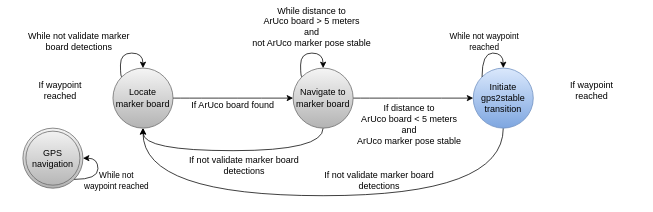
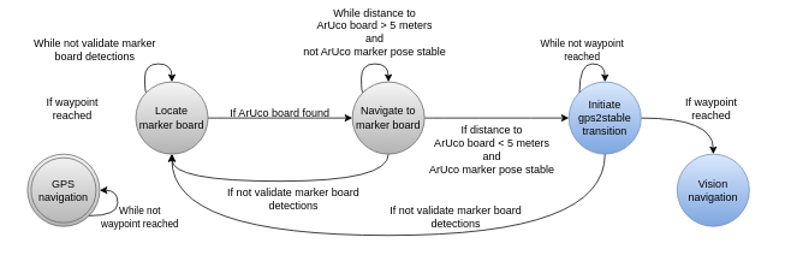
  <mxCell id="0" />
  <mxCell id="1" parent="0" />
  <mxCell id="2" style="edgeStyle=orthogonalEdgeStyle;curved=1;rounded=0;orthogonalLoop=1;jettySize=auto;html=1;exitX=1;exitY=0.5;exitDx=0;exitDy=0;entryX=0;entryY=0.5;entryDx=0;entryDy=0;endArrow=classic;endFill=1;" edge="1" parent="1" source="4" target="7"><mxGeometry relative="1" as="geometry" /></mxCell>
  <mxCell id="3" style="edgeStyle=orthogonalEdgeStyle;curved=1;rounded=0;orthogonalLoop=1;jettySize=auto;html=1;exitX=0.5;exitY=1;exitDx=0;exitDy=0;entryX=0.5;entryY=1;entryDx=0;entryDy=0;endArrow=classic;endFill=1;" edge="1" parent="1" source="4" target="9"><mxGeometry relative="1" as="geometry"><Array as="points"><mxPoint x="430" y="200" /><mxPoint x="190" y="200" /></Array></mxGeometry></mxCell>
  <mxCell id="4" value="Navigate to marker board" style="ellipse;whiteSpace=wrap;html=1;aspect=fixed;gradientColor=#b3b3b3;fillColor=#f5f5f5;strokeColor=#666666;" vertex="1" parent="1"><mxGeometry x="390" y="90" width="80" height="80" as="geometry" /></mxCell>
+ <mxCell id="5" style="edgeStyle=orthogonalEdgeStyle;curved=1;rounded=0;orthogonalLoop=1;jettySize=auto;html=1;exitX=1;exitY=0.5;exitDx=0;exitDy=0;entryX=0.5;entryY=0;entryDx=0;entryDy=0;endArrow=classic;endFill=1;" edge="1" parent="1" source="7" target="10"><mxGeometry relative="1" as="geometry" /></mxCell>
  <mxCell id="6" style="edgeStyle=orthogonalEdgeStyle;curved=1;rounded=0;orthogonalLoop=1;jettySize=auto;html=1;exitX=0.5;exitY=1;exitDx=0;exitDy=0;entryX=0.5;entryY=1;entryDx=0;entryDy=0;endArrow=classic;endFill=1;" edge="1" parent="1" source="7" target="9"><mxGeometry relative="1" as="geometry"><Array as="points"><mxPoint x="670" y="260" /><mxPoint x="190" y="260" /></Array></mxGeometry></mxCell>
  <mxCell id="7" value="Initiate gps2stable transition" style="ellipse;whiteSpace=wrap;html=1;aspect=fixed;gradientColor=#7ea6e0;fillColor=#dae8fc;strokeColor=#6c8ebf;" vertex="1" parent="1"><mxGeometry x="630" y="90" width="80" height="80" as="geometry" /></mxCell>
  <mxCell id="8" style="edgeStyle=orthogonalEdgeStyle;curved=1;rounded=0;orthogonalLoop=1;jettySize=auto;html=1;entryX=0;entryY=0.5;entryDx=0;entryDy=0;endArrow=classic;endFill=1;" edge="1" parent="1" source="9" target="4"><mxGeometry relative="1" as="geometry" /></mxCell>
  <mxCell id="9" value="Locate &lt;br&gt;marker board" style="ellipse;whiteSpace=wrap;html=1;aspect=fixed;gradientColor=#b3b3b3;fillColor=#f5f5f5;strokeColor=#666666;" vertex="1" parent="1"><mxGeometry x="150" y="90" width="80" height="80" as="geometry" /></mxCell>
+ <mxCell id="10" value="Vision navigation" style="ellipse;whiteSpace=wrap;html=1;aspect=fixed;gradientColor=#7ea6e0;fillColor=#dae8fc;strokeColor=#6c8ebf;" vertex="1" parent="1"><mxGeometry x="750" y="170" width="80" height="80" as="geometry" /></mxCell>
  <mxCell id="11" value="&lt;span style=&quot;font-size: 11px ; background-color: rgb(255 , 255 , 255)&quot;&gt;While not &lt;br&gt;waypoint&amp;nbsp;&lt;/span&gt;&lt;span style=&quot;font-size: 11px ; background-color: rgb(255 , 255 , 255)&quot;&gt;reached&lt;/span&gt;" style="text;html=1;strokeColor=none;fillColor=none;align=center;verticalAlign=middle;whiteSpace=wrap;rounded=0;" vertex="1" parent="1"><mxGeometry x="100" y="225" width="110" height="30" as="geometry" /></mxCell>
  <mxCell id="12" value="If waypoint &lt;br&gt;reached" style="text;html=1;strokeColor=none;fillColor=none;align=center;verticalAlign=middle;whiteSpace=wrap;rounded=0;" vertex="1" parent="1"><mxGeometry x="20" y="110" width="120" height="20" as="geometry" /></mxCell>
  <mxCell id="13" value="While distance to &lt;br&gt;ArUco board &amp;gt; 5 meters&lt;br&gt;and &lt;br&gt;not ArUco marker pose stable" style="text;html=1;strokeColor=none;fillColor=none;align=center;verticalAlign=middle;whiteSpace=wrap;rounded=0;" vertex="1" parent="1"><mxGeometry x="290" y="20" width="250" height="30" as="geometry" /></mxCell>
- <mxCell id="14" value="If ArUco board found" style="text;html=1;strokeColor=none;fillColor=none;align=center;verticalAlign=middle;whiteSpace=wrap;rounded=0;" vertex="1" parent="1"><mxGeometry x="240" y="130" width="140" height="20" as="geometry" /></mxCell>
+ <mxCell id="14" value="If ArUco board found" style="text;html=1;strokeColor=none;fillColor=none;align=center;verticalAlign=middle;whiteSpace=wrap;rounded=0;" vertex="1" parent="1"><mxGeometry x="240" y="115" width="140" height="20" as="geometry" /></mxCell>
  <mxCell id="15" value="If not validate marker board detections" style="text;html=1;strokeColor=none;fillColor=none;align=center;verticalAlign=middle;whiteSpace=wrap;rounded=0;" vertex="1" parent="1"><mxGeometry x="250" y="210" width="150" height="20" as="geometry" /></mxCell>
  <mxCell id="16" value="If distance to &lt;br&gt;ArUco board &amp;lt; 5 meters &lt;br&gt;and &lt;br&gt;ArUco marker pose stable" style="text;html=1;strokeColor=none;fillColor=none;align=center;verticalAlign=middle;whiteSpace=wrap;rounded=0;" vertex="1" parent="1"><mxGeometry x="420" y="150" width="250" height="30" as="geometry" /></mxCell>
  <mxCell id="17" style="edgeStyle=orthogonalEdgeStyle;curved=1;rounded=0;orthogonalLoop=1;jettySize=auto;html=1;exitX=0;exitY=0;exitDx=0;exitDy=0;entryX=0.5;entryY=0;entryDx=0;entryDy=0;endArrow=classic;endFill=1;" edge="1" parent="1" source="4" target="4"><mxGeometry relative="1" as="geometry"><Array as="points"><mxPoint x="400" y="102" /><mxPoint x="400" y="70" /><mxPoint x="430" y="70" /></Array></mxGeometry></mxCell>
  <mxCell id="18" style="edgeStyle=orthogonalEdgeStyle;curved=1;rounded=0;orthogonalLoop=1;jettySize=auto;html=1;exitX=0;exitY=0;exitDx=0;exitDy=0;entryX=0.5;entryY=0;entryDx=0;entryDy=0;endArrow=classic;endFill=1;" edge="1" parent="1" source="9" target="9"><mxGeometry relative="1" as="geometry"><Array as="points"><mxPoint x="160" y="102" /><mxPoint x="160" y="70" /><mxPoint x="190" y="70" /></Array></mxGeometry></mxCell>
  <mxCell id="19" style="edgeStyle=orthogonalEdgeStyle;curved=1;rounded=0;orthogonalLoop=1;jettySize=auto;html=1;exitX=0;exitY=0;exitDx=0;exitDy=0;entryX=0.5;entryY=0;entryDx=0;entryDy=0;endArrow=classic;endFill=1;" edge="1" parent="1" source="7" target="7"><mxGeometry relative="1" as="geometry"><Array as="points"><mxPoint x="642" y="70" /><mxPoint x="670" y="70" /></Array></mxGeometry></mxCell>
  <mxCell id="20" value="&lt;span style=&quot;font-size: 11px ; background-color: rgb(255 , 255 , 255)&quot;&gt;While not waypoint&lt;/span&gt;&lt;br style=&quot;font-size: 11px&quot;&gt;&lt;span style=&quot;font-size: 11px ; background-color: rgb(255 , 255 , 255)&quot;&gt;reached&lt;/span&gt;" style="text;html=1;strokeColor=none;fillColor=none;align=center;verticalAlign=middle;whiteSpace=wrap;rounded=0;" vertex="1" parent="1"><mxGeometry x="590" y="40" width="110" height="30" as="geometry" /></mxCell>
  <mxCell id="21" value="If waypoint &lt;br&gt;reached" style="text;html=1;strokeColor=none;fillColor=none;align=center;verticalAlign=middle;whiteSpace=wrap;rounded=0;" vertex="1" parent="1"><mxGeometry x="727.5" y="110" width="120" height="20" as="geometry" /></mxCell>
  <mxCell id="22" style="edgeStyle=orthogonalEdgeStyle;curved=1;rounded=0;orthogonalLoop=1;jettySize=auto;html=1;exitX=0.5;exitY=1;exitDx=0;exitDy=0;endArrow=classic;endFill=1;" edge="1" parent="1" source="12" target="12"><mxGeometry relative="1" as="geometry" /></mxCell>
  <mxCell id="23" value="If not validate marker board detections" style="text;html=1;strokeColor=none;fillColor=none;align=center;verticalAlign=middle;whiteSpace=wrap;rounded=0;" vertex="1" parent="1"><mxGeometry x="430" y="230" width="150" height="20" as="geometry" /></mxCell>
  <mxCell id="24" value="GPS&lt;br&gt;navigation" style="ellipse;shape=doubleEllipse;whiteSpace=wrap;html=1;aspect=fixed;gradientColor=#b3b3b3;fillColor=#f5f5f5;strokeColor=#666666;" vertex="1" parent="1"><mxGeometry x="30" y="170" width="80" height="80" as="geometry" /></mxCell>
  <mxCell id="25" style="edgeStyle=orthogonalEdgeStyle;curved=1;rounded=0;orthogonalLoop=1;jettySize=auto;html=1;exitX=1;exitY=1;exitDx=0;exitDy=0;entryX=1;entryY=0.5;entryDx=0;entryDy=0;endArrow=classic;endFill=1;" edge="1" parent="1" source="24" target="24"><mxGeometry relative="1" as="geometry"><Array as="points"><mxPoint x="130" y="238" /><mxPoint x="130" y="210" /></Array></mxGeometry></mxCell>
  <mxCell id="26" value="While not validate marker board detections" style="text;html=1;strokeColor=none;fillColor=none;align=center;verticalAlign=middle;whiteSpace=wrap;rounded=0;" vertex="1" parent="1"><mxGeometry x="30" y="45" width="150" height="20" as="geometry" /></mxCell>
